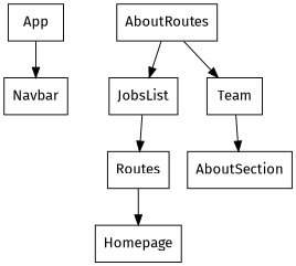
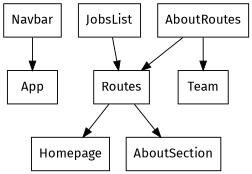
  digraph {
    fontname="Fira Sans"
    rankdir=TB
    node [fontname="Fira Sans" shape=rect]
    edge [fontname="Fira Sans"]
    App
    Navbar
    Routes
    Homepage
    AboutSection
    AboutRoutes
    JobsList
    Team
-   App -> Navbar
+   Navbar -> App
    Routes -> Homepage
-   Team -> AboutSection
-   AboutRoutes -> JobsList
+   Routes -> AboutSection
+   AboutRoutes -> Routes
    AboutRoutes -> Team
    JobsList -> Routes
  }
